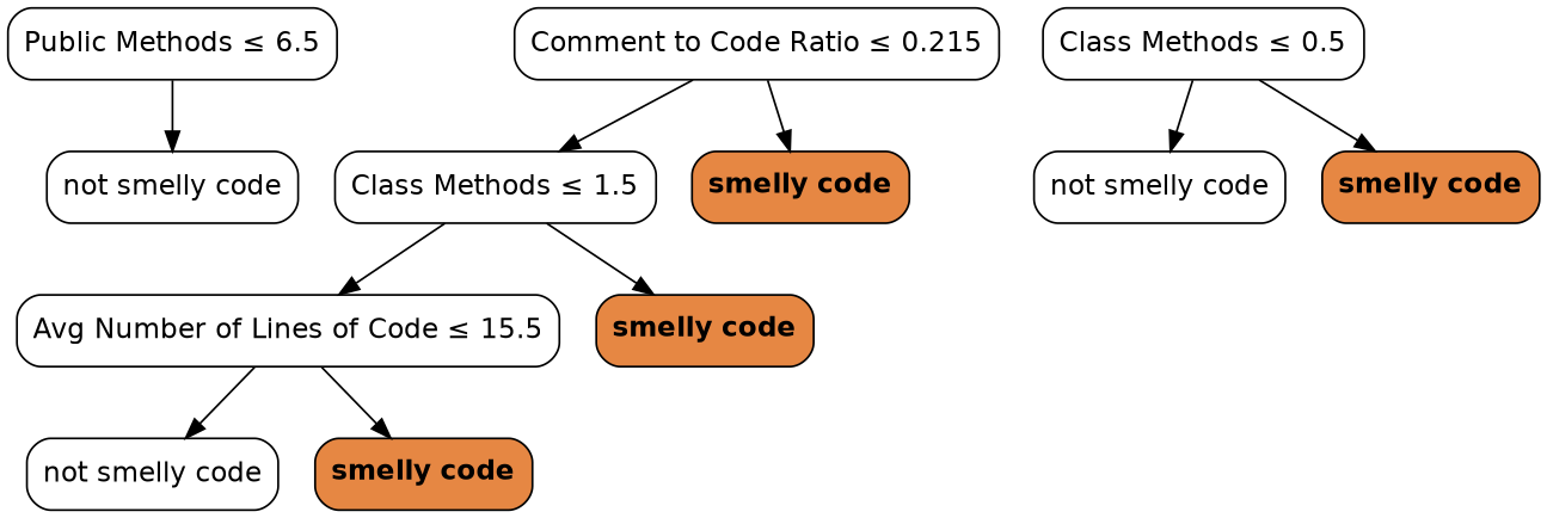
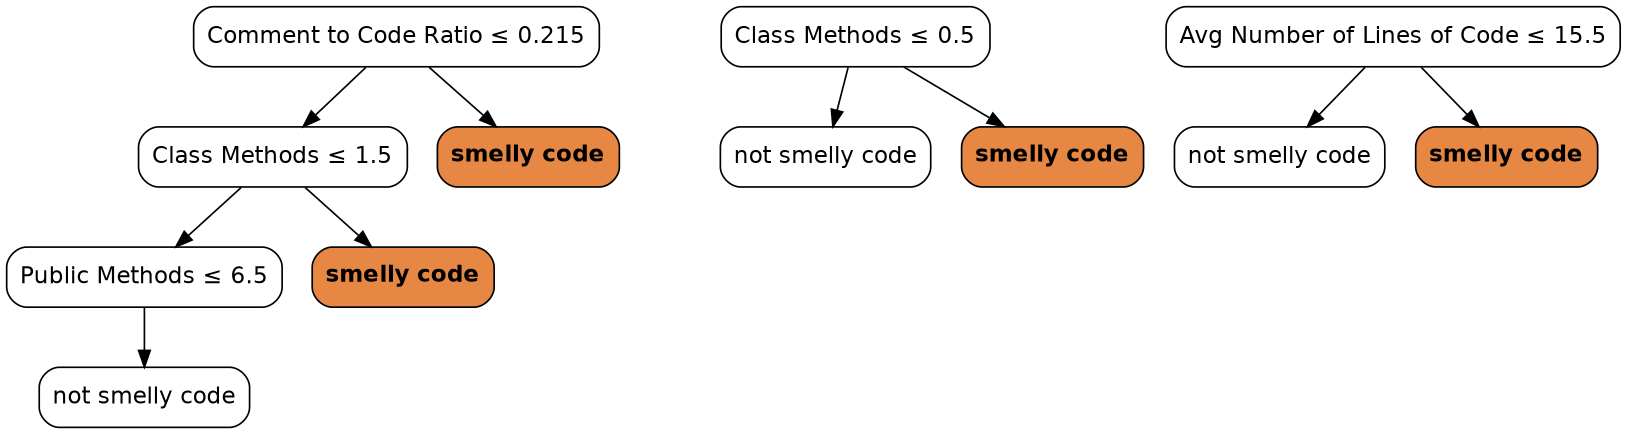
  digraph {
    node [color=black fillcolor="#FFFFFF" fontname=helvetica shape=box style="filled, rounded"]
    edge [fontname=helvetica]
    n1 [label=<Public Methods &le; 6.5>]
    n2 [label=<not smelly code>]
    n3 [label=<Comment to Code Ratio &le; 0.215>]
    n4 [label=<Class Methods &le; 1.5>]
    n5 [fillcolor="#e68743" label=<<b>smelly code</b>>]
    n6 [label=<Class Methods &le; 0.5>]
    n7 [label=<not smelly code>]
    n8 [fillcolor="#e68743" label=<<b>smelly code</b>>]
    n9 [label=<Avg Number of Lines of Code &le; 15.5>]
    n10 [fillcolor="#e68743" label=<<b>smelly code</b>>]
    n11 [label=<not smelly code>]
    n12 [fillcolor="#e68743" label=<<b>smelly code</b>>]
    n1 -> n2
    n3 -> n4
    n3 -> n5
-   n4 -> n9
+   n4 -> n1
    n4 -> n10
    n6 -> n7
    n6 -> n8
    n9 -> n11
    n9 -> n12
  }
